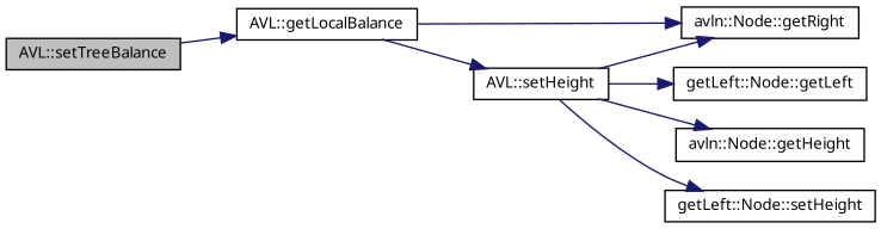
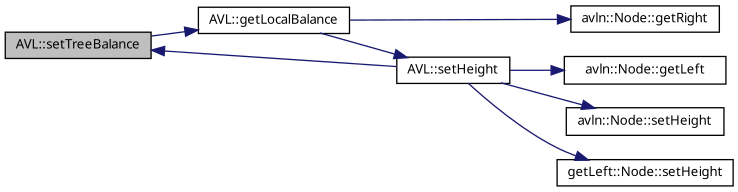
  digraph {
    fontname="Noto Sans"
    rankdir=LR
    node [color=black fillcolor=white fontname="Noto Sans" fontsize=10 shape=record style=filled]
    edge [color=midnightblue fontname="Noto Sans" fontsize=10 labelfontname=Helvetica labelfontsize=10 style=solid]
    n1 [fillcolor=grey75 fontcolor=black height=0.2 label="AVL::setTreeBalance" width=0.4]
    n2 [height=0.2 label="AVL::getLocalBalance" width=0.4]
    n3 [height=0.2 label="AVL::setHeight" width=0.4]
    n4 [height=0.2 label="avln::Node::getRight" width=0.4]
-   n5 [height=0.2 label="getLeft::Node::getLeft" width=0.4]
-   n6 [height=0.2 label="avln::Node::getHeight" width=0.4]
+   n5 [height=0.2 label="avln::Node::getLeft" width=0.4]
+   n6 [height=0.2 label="avln::Node::setHeight" width=0.4]
    n7 [height=0.2 label="getLeft::Node::setHeight" width=0.4]
    n1 -> n2
    n2 -> n3
    n2 -> n4
-   n3 -> n4
+   n3 -> n1
    n3 -> n5
    n3 -> n6
    n3 -> n7
  }
